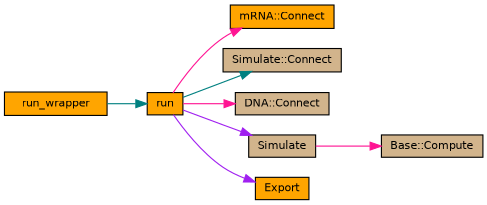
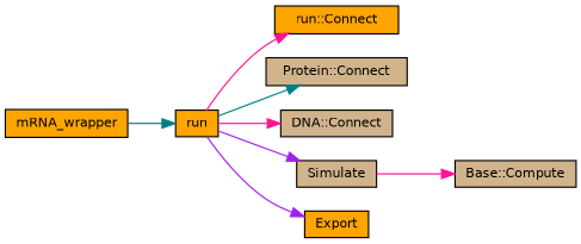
  digraph {
    rankdir=LR
    node [color=black fillcolor=orange fontname=Helvetica fontsize=10 shape=record style=filled]
    edge [color=deeppink fontname=Helvetica fontsize=10 labelfontname=Helvetica labelfontsize=10 style=solid]
-   n1 [fontcolor=black height=0.2 label=run_wrapper width=0.4]
+   n1 [fontcolor=black height=0.2 label=mRNA_wrapper width=0.4]
    n2 [height=0.2 label=run width=0.4]
-   n3 [height=0.2 label="mRNA::Connect" width=0.4]
-   n4 [fillcolor=tan height=0.2 label="Simulate::Connect" width=0.4]
+   n3 [height=0.2 label="run::Connect" width=0.4]
+   n4 [fillcolor=tan height=0.2 label="Protein::Connect" width=0.4]
    n5 [fillcolor=tan height=0.2 label="DNA::Connect" width=0.4]
    n6 [fillcolor=tan height=0.2 label=Simulate width=0.4]
    n7 [height=0.2 label=Export width=0.4]
    n8 [fillcolor=tan height=0.2 label="Base::Compute" width=0.4]
    n1 -> n2 [color=teal]
    n2 -> n3
    n2 -> n4 [color=teal]
    n2 -> n5
    n2 -> n6 [color=purple]
    n2 -> n7 [color=purple]
    n6 -> n8
  }
